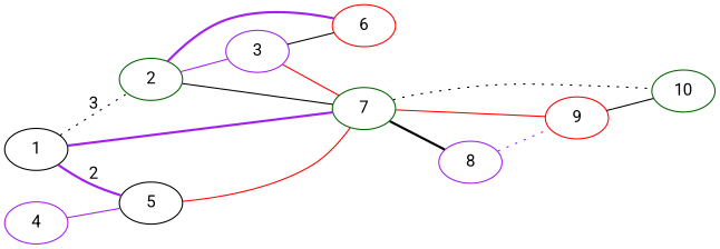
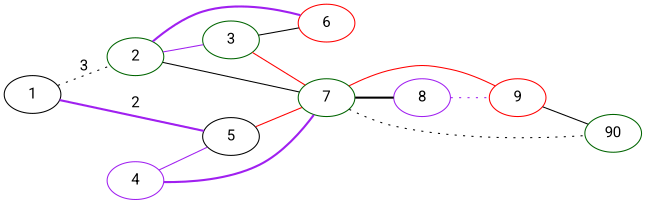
  graph {
    fontname=Roboto
    rankdir=LR
    node [color=darkgreen fontname=Roboto]
    edge [color=purple fontname=Roboto style=solid]
    2
    1 [color=black]
    5 [color=black]
-   3 [color=purple]
+   3
    6 [color=red]
    7
    8 [color=purple]
    9 [color=red]
-   10
+   10 [label=90]
    4 [color=purple]
    2 -- 3
    2 -- 6 [style=bold]
    2 -- 7 [color=black]
    1 -- 2 [color=black label=3 style=dotted]
    1 -- 5 [label=2 style=bold]
    5 -- 7 [color=red]
    3 -- 6 [color=black]
    3 -- 7 [color=red]
    7 -- 8 [color=black style=bold]
    7 -- 9 [color=red]
    7 -- 10 [color=black style=dotted]
    8 -- 9 [style=dotted]
    9 -- 10 [color=black]
    4 -- 5
-   1 -- 7 [style=bold]
+   4 -- 7 [style=bold]
  }
